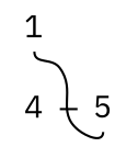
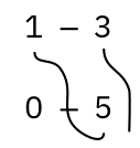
  graph {
    fontname="IBM Plex Sans"
    rankdir=LR
    ranksep=0
    node [fontname="IBM Plex Sans" margin=0.02 shape=none]
    edge [fontname="IBM Plex Sans"]
    1 [height=0 width=0.3]
+   3 [height=0 width=0.3]
    n3 [height=0 label=5 width=0.3]
-   4 [height=0 width=0.3]
+   4 [height=0 width=0.3 label=0]
+   1 -- 3
    1 -- n3 [constraint=false headport=s style=solid tailport=s]
+   n3 -- 3 [constraint=false headport=s style=solid tailport=s]
    4 -- n3
  }
